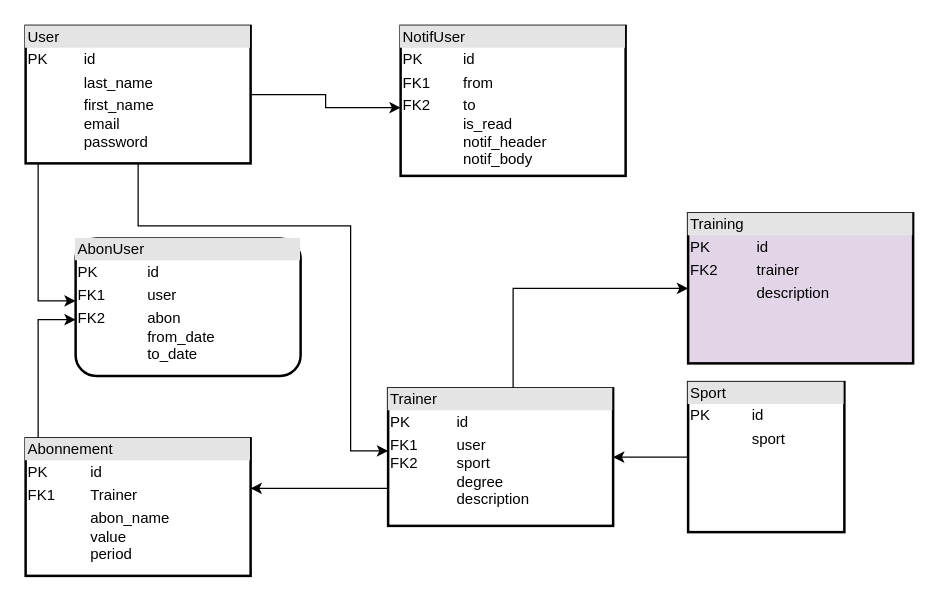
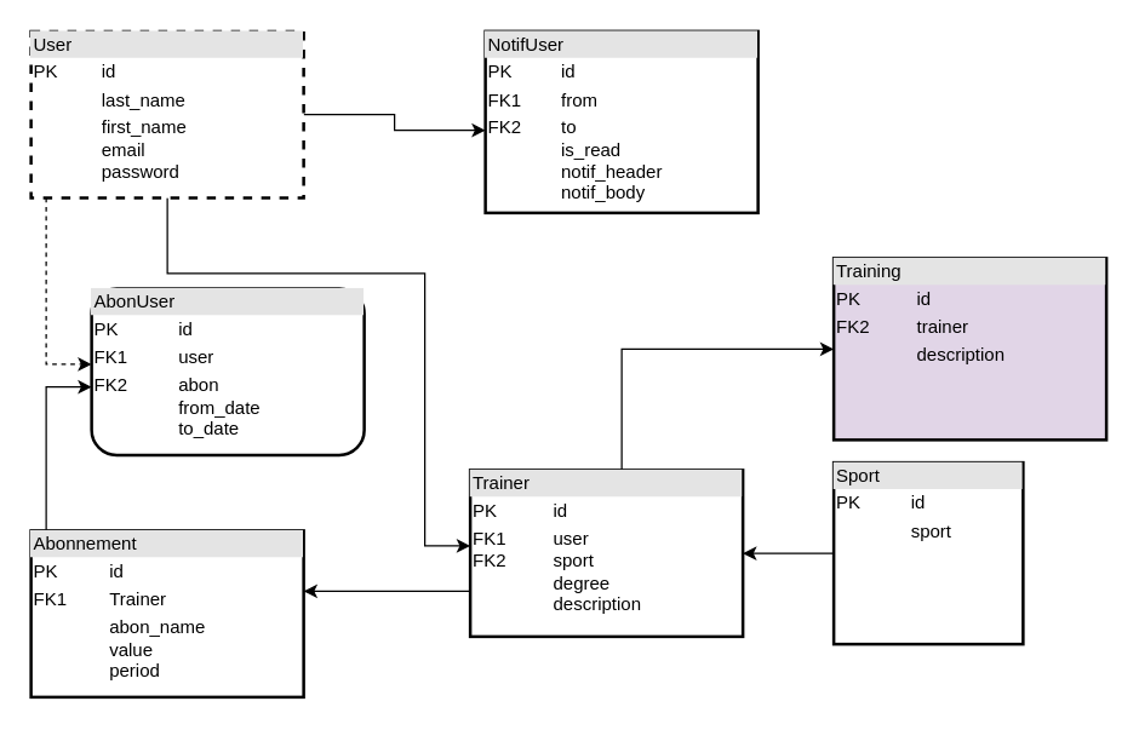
  <mxCell id="0" />
  <mxCell id="1" parent="0" />
- <mxCell id="2" style="edgeStyle=orthogonalEdgeStyle;rounded=0;orthogonalLoop=1;jettySize=auto;html=1;" parent="1" source="5" target="9" edge="1"><mxGeometry relative="1" as="geometry"><Array as="points"><mxPoint x="30" y="240" /></Array></mxGeometry></mxCell>
+ <mxCell id="2" style="edgeStyle=orthogonalEdgeStyle;rounded=0;orthogonalLoop=1;jettySize=auto;html=1;dashed=1;" parent="1" source="5" target="9" edge="1"><mxGeometry relative="1" as="geometry"><Array as="points"><mxPoint x="30" y="240" /></Array></mxGeometry></mxCell>
  <mxCell id="3" value="" style="edgeStyle=orthogonalEdgeStyle;rounded=0;orthogonalLoop=1;jettySize=auto;html=1;" parent="1" source="5" target="14" edge="1"><mxGeometry relative="1" as="geometry"><mxPoint x="310" y="480" as="targetPoint" /><Array as="points"><mxPoint x="110" y="180" /><mxPoint x="280" y="180" /><mxPoint x="280" y="360" /></Array></mxGeometry></mxCell>
  <mxCell id="4" style="edgeStyle=orthogonalEdgeStyle;rounded=0;orthogonalLoop=1;jettySize=auto;html=1;entryX=0;entryY=0.545;entryDx=0;entryDy=0;entryPerimeter=0;" parent="1" source="5" target="15" edge="1"><mxGeometry relative="1" as="geometry" /></mxCell>
- <mxCell id="5" value="&lt;div style=&quot;box-sizing:border-box;width:100%;background:#e4e4e4;padding:2px;&quot;&gt;User&lt;/div&gt;&lt;table style=&quot;width:100%;font-size:1em;&quot; cellpadding=&quot;2&quot; cellspacing=&quot;0&quot;&gt;&lt;tbody&gt;&lt;tr&gt;&lt;td&gt;PK&lt;/td&gt;&lt;td&gt;id&lt;/td&gt;&lt;/tr&gt;&lt;tr&gt;&lt;td&gt;&lt;br&gt;&lt;/td&gt;&lt;td&gt;last_name&lt;/td&gt;&lt;/tr&gt;&lt;tr&gt;&lt;td&gt;&lt;/td&gt;&lt;td&gt;first_name&lt;br&gt;email&lt;br&gt;password&lt;br&gt;&lt;br&gt;&lt;/td&gt;&lt;/tr&gt;&lt;/tbody&gt;&lt;/table&gt;" style="verticalAlign=top;align=left;overflow=fill;html=1;strokeWidth=2;" parent="1" vertex="1"><mxGeometry x="20" y="20" width="180" height="110" as="geometry" /></mxCell>
+ <mxCell id="5" value="&lt;div style=&quot;box-sizing:border-box;width:100%;background:#e4e4e4;padding:2px;&quot;&gt;User&lt;/div&gt;&lt;table style=&quot;width:100%;font-size:1em;&quot; cellpadding=&quot;2&quot; cellspacing=&quot;0&quot;&gt;&lt;tbody&gt;&lt;tr&gt;&lt;td&gt;PK&lt;/td&gt;&lt;td&gt;id&lt;/td&gt;&lt;/tr&gt;&lt;tr&gt;&lt;td&gt;&lt;br&gt;&lt;/td&gt;&lt;td&gt;last_name&lt;/td&gt;&lt;/tr&gt;&lt;tr&gt;&lt;td&gt;&lt;/td&gt;&lt;td&gt;first_name&lt;br&gt;email&lt;br&gt;password&lt;br&gt;&lt;br&gt;&lt;/td&gt;&lt;/tr&gt;&lt;/tbody&gt;&lt;/table&gt;" style="verticalAlign=top;align=left;overflow=fill;html=1;strokeWidth=2;dashed=1;" parent="1" vertex="1"><mxGeometry x="20" y="20" width="180" height="110" as="geometry" /></mxCell>
  <mxCell id="6" value="&lt;div style=&quot;box-sizing:border-box;width:100%;background:#e4e4e4;padding:2px;&quot;&gt;Training&lt;/div&gt;&lt;table style=&quot;width:100%;font-size:1em;&quot; cellpadding=&quot;2&quot; cellspacing=&quot;0&quot;&gt;&lt;tbody&gt;&lt;tr&gt;&lt;td&gt;PK&lt;/td&gt;&lt;td&gt;id&lt;/td&gt;&lt;/tr&gt;&lt;tr&gt;&lt;td&gt;FK2&lt;br&gt;&lt;/td&gt;&lt;td&gt;trainer&lt;br&gt;&lt;/td&gt;&lt;/tr&gt;&lt;tr&gt;&lt;td&gt;&lt;br&gt;&lt;/td&gt;&lt;td&gt;description&lt;/td&gt;&lt;/tr&gt;&lt;/tbody&gt;&lt;/table&gt;" style="verticalAlign=top;align=left;overflow=fill;html=1;strokeWidth=2;fillColor=#e1d5e7;" parent="1" vertex="1"><mxGeometry x="550" y="170" width="180" height="120" as="geometry" /></mxCell>
  <mxCell id="7" value="" style="edgeStyle=orthogonalEdgeStyle;rounded=0;orthogonalLoop=1;jettySize=auto;html=1;" parent="1" source="8" target="14" edge="1"><mxGeometry relative="1" as="geometry" /></mxCell>
  <mxCell id="8" value="&lt;div style=&quot;box-sizing:border-box;width:100%;background:#e4e4e4;padding:2px;&quot;&gt;Sport&lt;/div&gt;&lt;table style=&quot;width:100%;font-size:1em;&quot; cellpadding=&quot;2&quot; cellspacing=&quot;0&quot;&gt;&lt;tbody&gt;&lt;tr&gt;&lt;td&gt;PK&lt;/td&gt;&lt;td&gt;id&lt;/td&gt;&lt;/tr&gt;&lt;tr&gt;&lt;td&gt;&lt;br&gt;&lt;/td&gt;&lt;td&gt;sport&lt;/td&gt;&lt;/tr&gt;&lt;/tbody&gt;&lt;/table&gt;&lt;br&gt;" style="verticalAlign=top;align=left;overflow=fill;html=1;strokeWidth=2;" parent="1" vertex="1"><mxGeometry x="550" y="305" width="125" height="120" as="geometry" /></mxCell>
  <mxCell id="9" value="&lt;div style=&quot;box-sizing:border-box;width:100%;background:#e4e4e4;padding:2px;&quot;&gt;AbonUser&lt;/div&gt;&lt;table style=&quot;width:100%;font-size:1em;&quot; cellpadding=&quot;2&quot; cellspacing=&quot;0&quot;&gt;&lt;tbody&gt;&lt;tr&gt;&lt;td&gt;PK&lt;/td&gt;&lt;td&gt;id&lt;/td&gt;&lt;/tr&gt;&lt;tr&gt;&lt;td&gt;FK1&lt;/td&gt;&lt;td&gt;user&lt;/td&gt;&lt;/tr&gt;&lt;tr&gt;&lt;td&gt;FK2&lt;br&gt;&lt;br&gt;&lt;br&gt;&lt;br&gt;&lt;/td&gt;&lt;td&gt;abon&lt;br&gt;from_date&lt;br&gt;to_date&lt;br&gt;&lt;br&gt;&lt;/td&gt;&lt;/tr&gt;&lt;/tbody&gt;&lt;/table&gt;" style="verticalAlign=top;align=left;overflow=fill;html=1;strokeWidth=2;rounded=1;" parent="1" vertex="1"><mxGeometry x="60" y="190" width="180" height="110" as="geometry" /></mxCell>
  <mxCell id="10" style="edgeStyle=orthogonalEdgeStyle;rounded=0;orthogonalLoop=1;jettySize=auto;html=1;" parent="1" source="11" target="9" edge="1"><mxGeometry relative="1" as="geometry"><Array as="points"><mxPoint x="30" y="255" /></Array></mxGeometry></mxCell>
  <mxCell id="11" value="&lt;div style=&quot;box-sizing:border-box;width:100%;background:#e4e4e4;padding:2px;&quot;&gt;Abonnement&lt;/div&gt;&lt;table style=&quot;width:100%;font-size:1em;&quot; cellpadding=&quot;2&quot; cellspacing=&quot;0&quot;&gt;&lt;tbody&gt;&lt;tr&gt;&lt;td&gt;PK&lt;/td&gt;&lt;td&gt;id&lt;/td&gt;&lt;/tr&gt;&lt;tr&gt;&lt;td&gt;FK1&lt;br&gt;&lt;/td&gt;&lt;td&gt;Trainer&lt;/td&gt;&lt;/tr&gt;&lt;tr&gt;&lt;td&gt;&lt;/td&gt;&lt;td&gt;abon_name&lt;br&gt;value&lt;br&gt;period&lt;/td&gt;&lt;/tr&gt;&lt;/tbody&gt;&lt;/table&gt;" style="verticalAlign=top;align=left;overflow=fill;html=1;strokeWidth=2;" parent="1" vertex="1"><mxGeometry x="20" y="350" width="180" height="110" as="geometry" /></mxCell>
  <mxCell id="12" value="" style="edgeStyle=orthogonalEdgeStyle;rounded=0;orthogonalLoop=1;jettySize=auto;html=1;" parent="1" source="14" target="11" edge="1"><mxGeometry relative="1" as="geometry"><Array as="points"><mxPoint x="300" y="390" /><mxPoint x="300" y="390" /></Array></mxGeometry></mxCell>
  <mxCell id="13" value="" style="edgeStyle=orthogonalEdgeStyle;rounded=0;orthogonalLoop=1;jettySize=auto;html=1;entryX=0;entryY=0.5;entryDx=0;entryDy=0;" parent="1" source="14" target="6" edge="1"><mxGeometry relative="1" as="geometry"><Array as="points"><mxPoint x="410" y="230" /></Array></mxGeometry></mxCell>
  <mxCell id="14" value="&lt;div style=&quot;box-sizing:border-box;width:100%;background:#e4e4e4;padding:2px;&quot;&gt;Trainer&lt;/div&gt;&lt;table style=&quot;width:100%;font-size:1em;&quot; cellpadding=&quot;2&quot; cellspacing=&quot;0&quot;&gt;&lt;tbody&gt;&lt;tr&gt;&lt;td&gt;PK&lt;/td&gt;&lt;td&gt;id&lt;/td&gt;&lt;/tr&gt;&lt;tr&gt;&lt;td&gt;FK1&lt;br&gt;FK2&lt;br&gt;&lt;br&gt;&lt;br&gt;&lt;br&gt;&lt;/td&gt;&lt;td&gt;user&lt;br&gt;sport&lt;br&gt;degree&lt;br&gt;description&lt;br&gt;&lt;br&gt;&lt;/td&gt;&lt;/tr&gt;&lt;/tbody&gt;&lt;/table&gt;" style="verticalAlign=top;align=left;overflow=fill;html=1;strokeWidth=2;" parent="1" vertex="1"><mxGeometry x="310" y="310" width="180" height="110" as="geometry" /></mxCell>
  <mxCell id="15" value="&lt;div style=&quot;box-sizing:border-box;width:100%;background:#e4e4e4;padding:2px;&quot;&gt;NotifUser&lt;/div&gt;&lt;table style=&quot;width:100%;font-size:1em;&quot; cellpadding=&quot;2&quot; cellspacing=&quot;0&quot;&gt;&lt;tbody&gt;&lt;tr&gt;&lt;td&gt;PK&lt;/td&gt;&lt;td&gt;id&lt;/td&gt;&lt;/tr&gt;&lt;tr&gt;&lt;td&gt;FK1&lt;/td&gt;&lt;td&gt;from&lt;/td&gt;&lt;/tr&gt;&lt;tr&gt;&lt;td&gt;FK2&lt;br&gt;&lt;br&gt;&lt;br&gt;&lt;br&gt;&lt;br&gt;&lt;/td&gt;&lt;td&gt;to&lt;br&gt;is_read&lt;br&gt;notif_header&lt;br&gt;notif_body&lt;br&gt;&lt;br&gt;&lt;/td&gt;&lt;/tr&gt;&lt;/tbody&gt;&lt;/table&gt;" style="verticalAlign=top;align=left;overflow=fill;html=1;strokeWidth=2;" parent="1" vertex="1"><mxGeometry x="320" y="20" width="180" height="120" as="geometry" /></mxCell>
